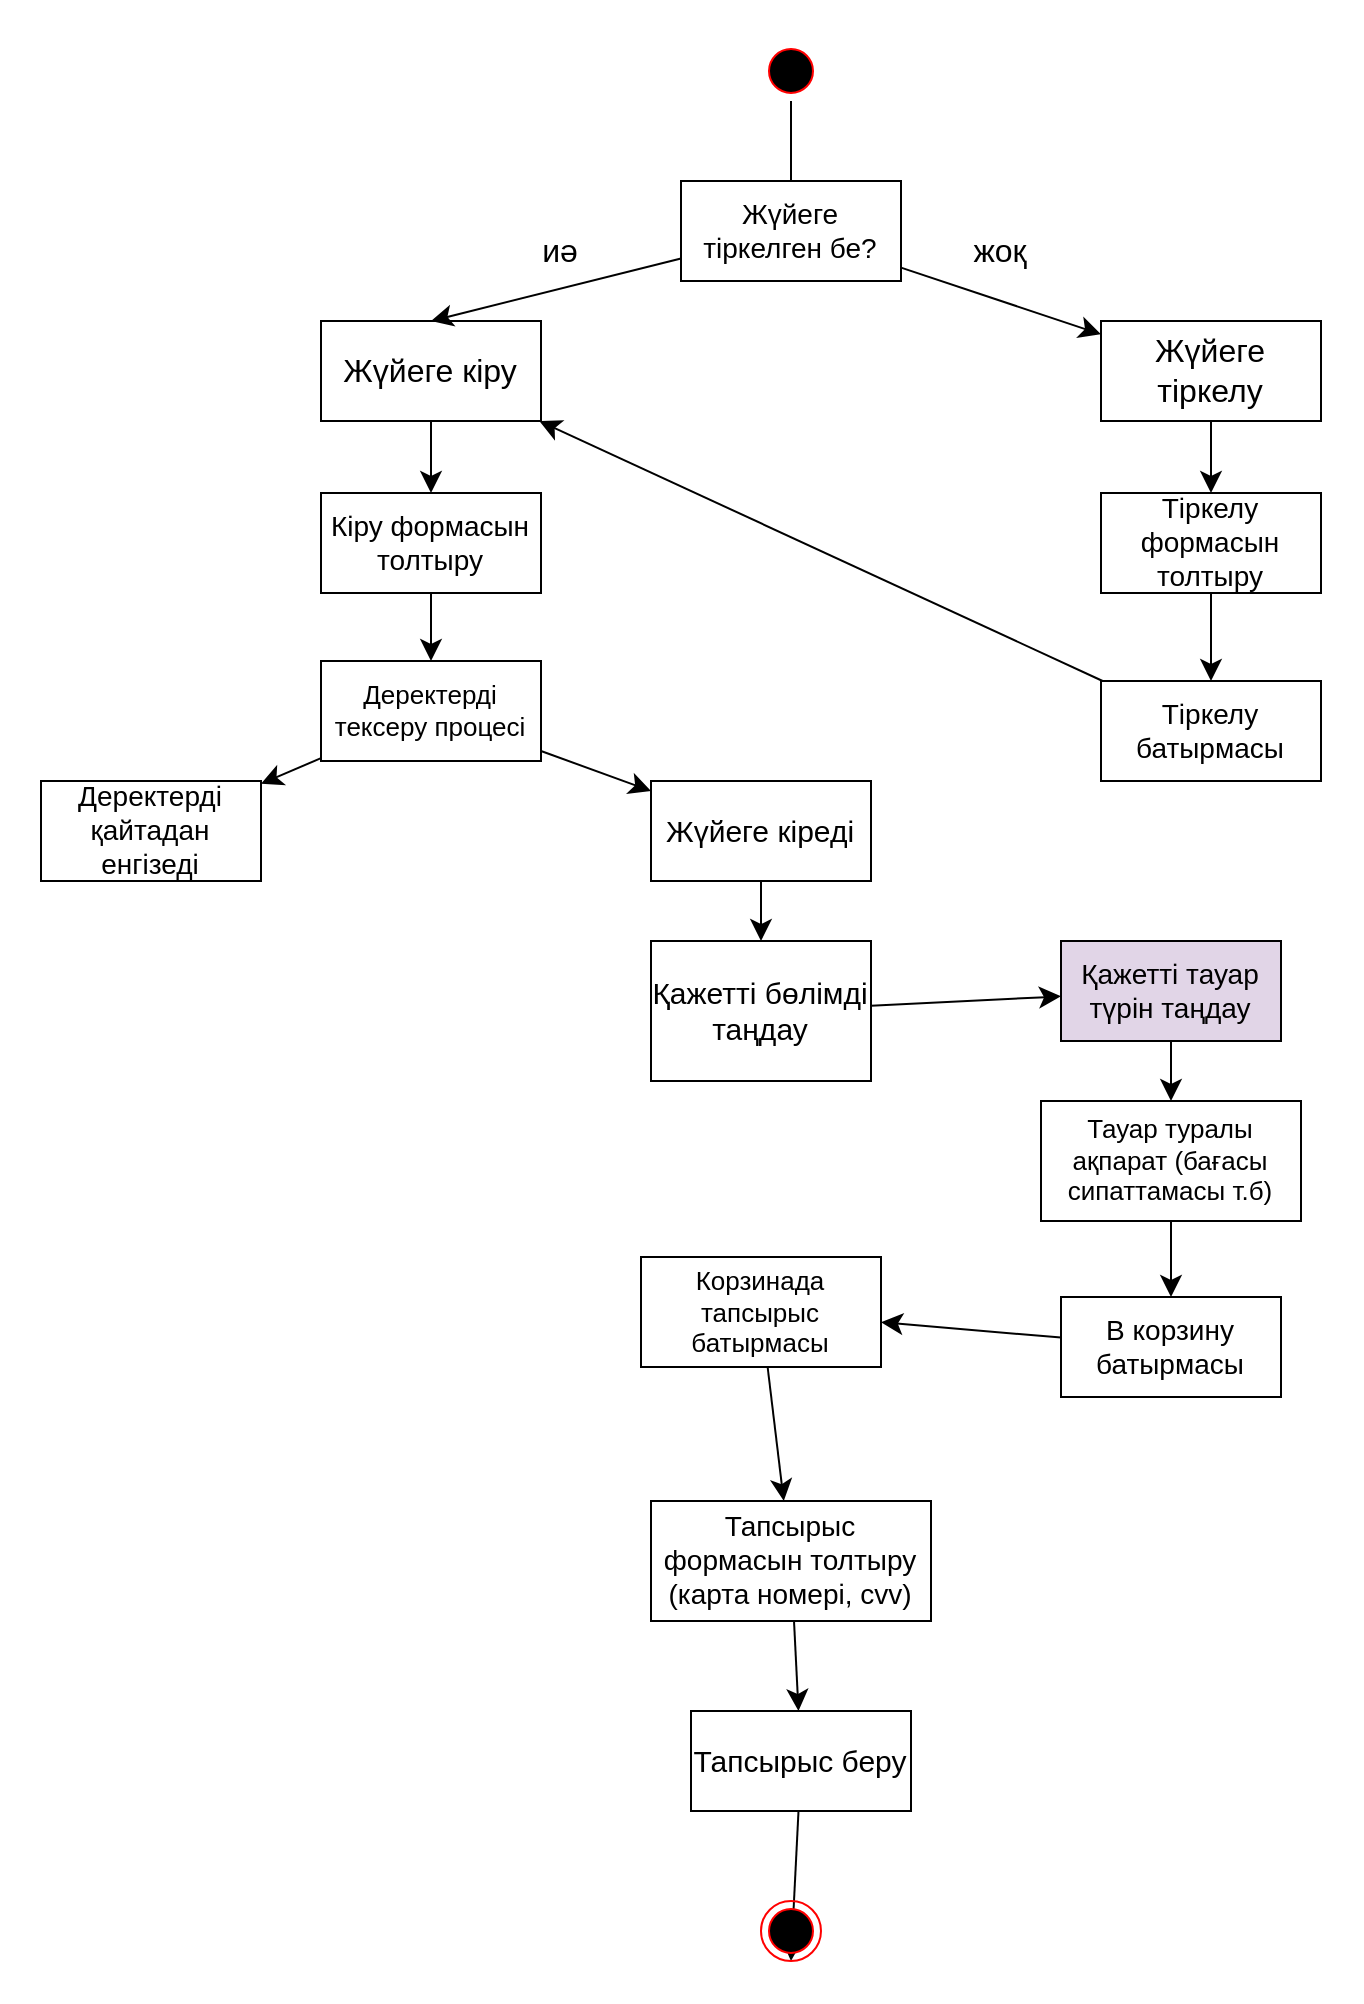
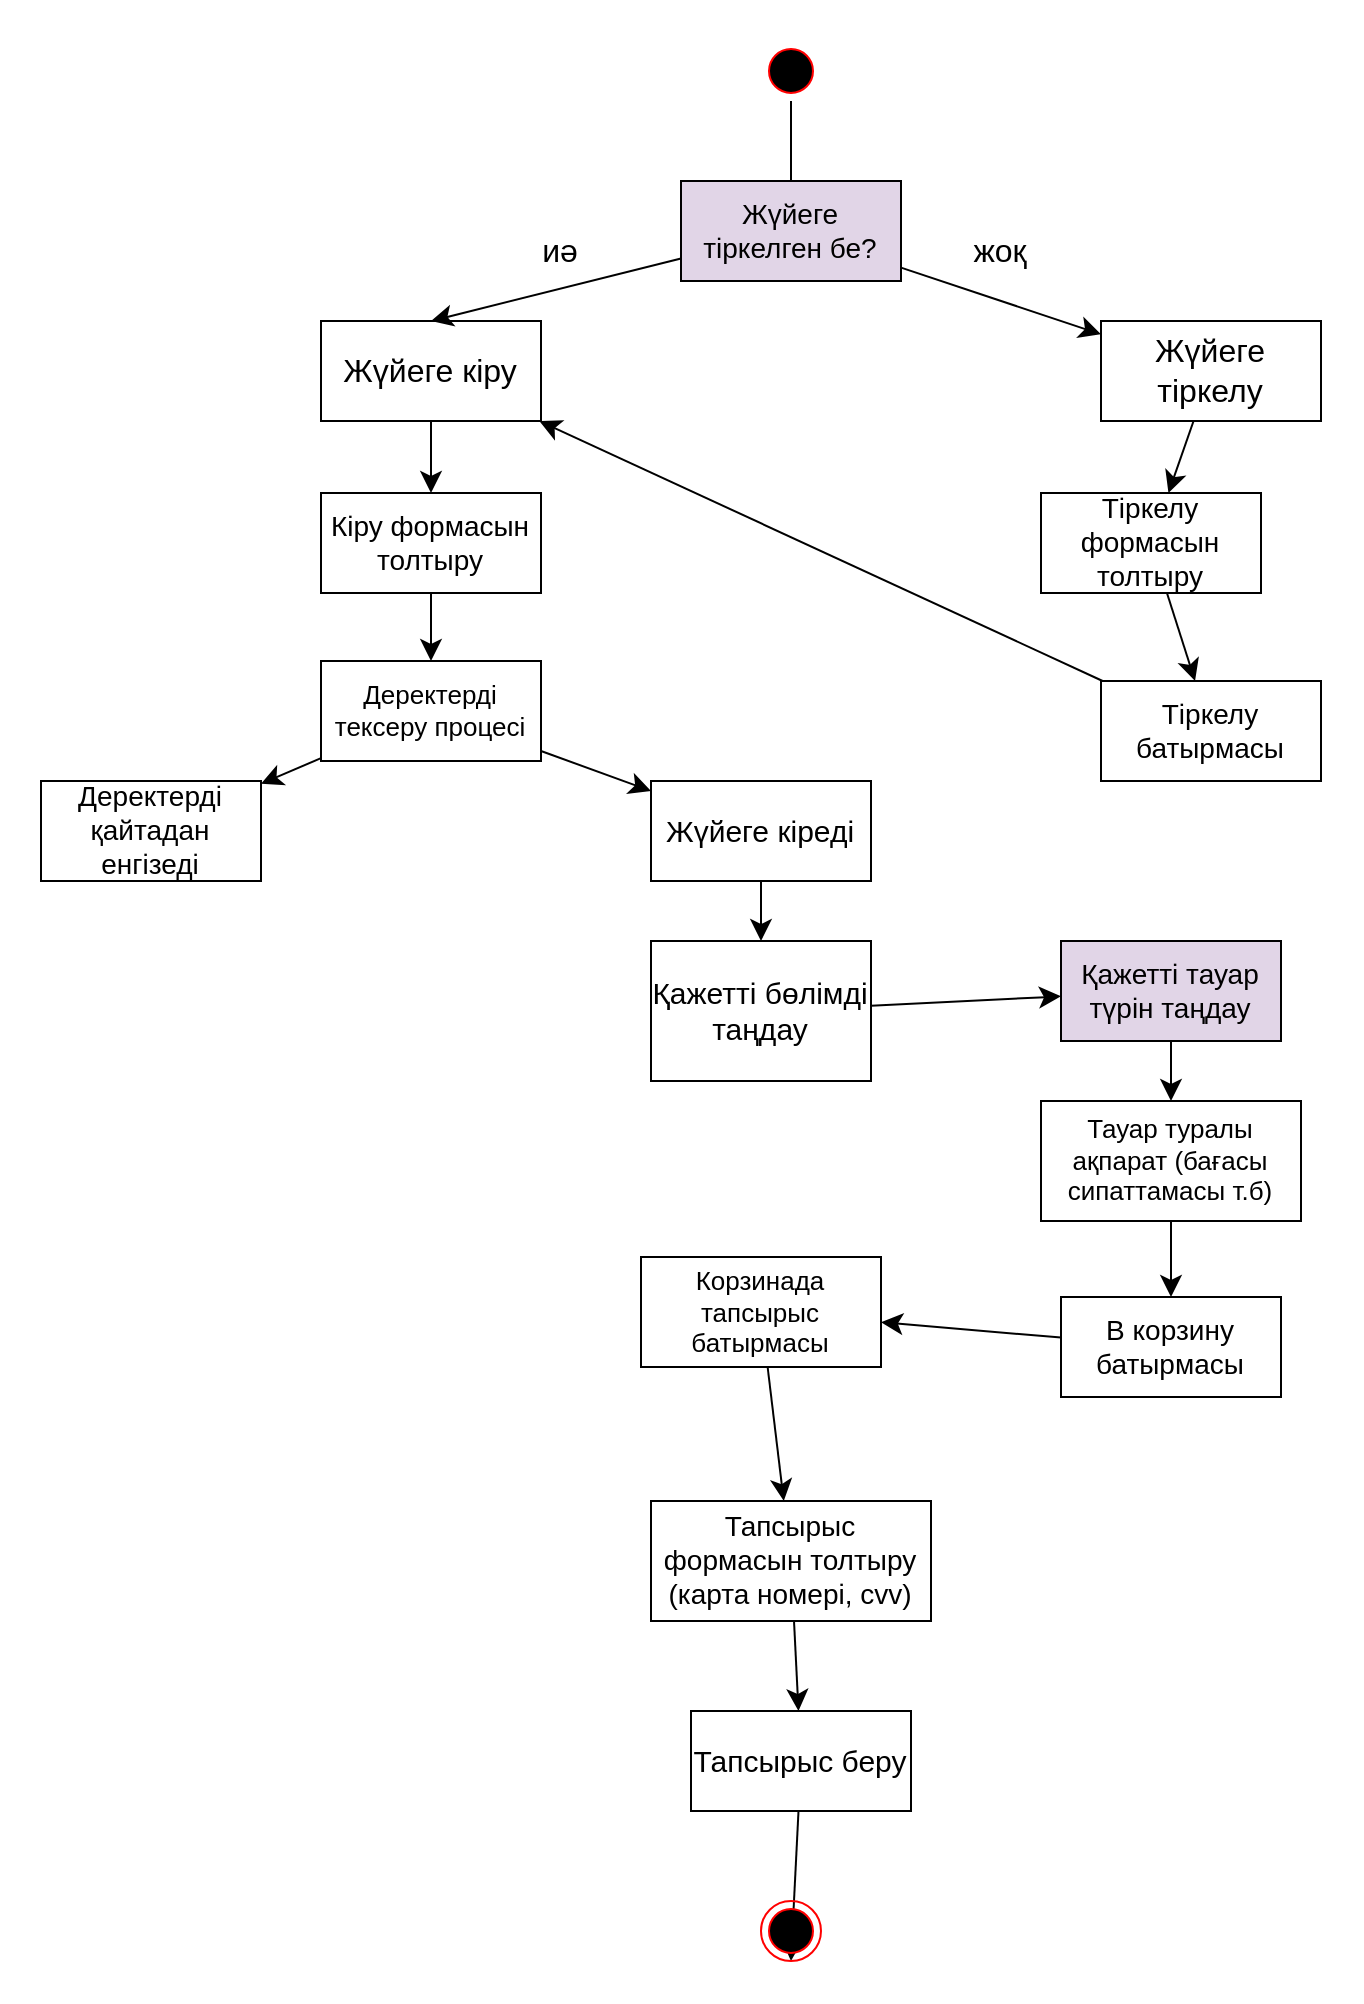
  <mxCell id="0" />
  <mxCell id="1" parent="0" />
  <mxCell id="2" style="edgeStyle=none;curved=1;rounded=0;orthogonalLoop=1;jettySize=auto;html=1;entryX=0.5;entryY=1;entryDx=0;entryDy=0;fontSize=12;startSize=8;endSize=8;" parent="1" source="3" target="19" edge="1"><mxGeometry relative="1" as="geometry" /></mxCell>
  <mxCell id="3" value="" style="ellipse;html=1;shape=startState;fillColor=#000000;strokeColor=#ff0000;" parent="1" vertex="1"><mxGeometry x="380" y="20" width="30" height="30" as="geometry" /></mxCell>
  <mxCell id="4" style="edgeStyle=none;curved=1;rounded=0;orthogonalLoop=1;jettySize=auto;html=1;fontSize=12;startSize=8;endSize=8;" parent="1" source="5" target="27" edge="1"><mxGeometry relative="1" as="geometry" /></mxCell>
  <mxCell id="5" value="&lt;font style=&quot;font-size: 16px;&quot;&gt;Жү&lt;/font&gt;&lt;span style=&quot;font-size: 16px; background-color: initial;&quot;&gt;йеге кіру&lt;/span&gt;" style="html=1;whiteSpace=wrap;fillColor=none;" parent="1" vertex="1"><mxGeometry x="160" y="160" width="110" height="50" as="geometry" /></mxCell>
  <mxCell id="6" value="" style="edgeStyle=none;curved=1;rounded=0;orthogonalLoop=1;jettySize=auto;html=1;fontSize=12;startSize=8;endSize=8;" parent="1" source="7" target="10" edge="1"><mxGeometry relative="1" as="geometry" /></mxCell>
  <mxCell id="7" value="&lt;font style=&quot;font-size: 15px;&quot;&gt;Қажетті бөлімді таңдау&lt;/font&gt;" style="html=1;whiteSpace=wrap;fillColor=none;" parent="1" vertex="1"><mxGeometry x="325" y="470" width="110" height="70" as="geometry" /></mxCell>
  <mxCell id="8" style="edgeStyle=none;curved=1;rounded=0;orthogonalLoop=1;jettySize=auto;html=1;exitX=0;exitY=0.5;exitDx=0;exitDy=0;fontSize=12;startSize=8;endSize=8;" parent="1" source="7" target="7" edge="1"><mxGeometry relative="1" as="geometry" /></mxCell>
  <mxCell id="9" style="edgeStyle=none;curved=1;rounded=0;orthogonalLoop=1;jettySize=auto;html=1;fontSize=12;startSize=8;endSize=8;" parent="1" source="10" target="12" edge="1"><mxGeometry relative="1" as="geometry" /></mxCell>
  <mxCell id="10" value="&lt;font style=&quot;font-size: 14px;&quot;&gt;Қажетті тауар түрін таңдау&lt;/font&gt;" style="html=1;whiteSpace=wrap;fillColor=#e1d5e7;" parent="1" vertex="1"><mxGeometry x="530" y="470" width="110" height="50" as="geometry" /></mxCell>
  <mxCell id="11" style="edgeStyle=none;curved=1;rounded=0;orthogonalLoop=1;jettySize=auto;html=1;fontSize=12;startSize=8;endSize=8;" parent="1" source="12" target="14" edge="1"><mxGeometry relative="1" as="geometry" /></mxCell>
  <mxCell id="12" value="&lt;font style=&quot;font-size: 13px;&quot;&gt;Тауар туралы ақпарат (бағасы сипаттамасы т.б)&lt;/font&gt;" style="html=1;whiteSpace=wrap;" parent="1" vertex="1"><mxGeometry x="520" y="550" width="130" height="60" as="geometry" /></mxCell>
  <mxCell id="13" style="edgeStyle=none;curved=1;rounded=0;orthogonalLoop=1;jettySize=auto;html=1;fontSize=12;startSize=8;endSize=8;" parent="1" source="14" target="16" edge="1"><mxGeometry relative="1" as="geometry" /></mxCell>
  <mxCell id="14" value="&lt;font style=&quot;font-size: 14px;&quot;&gt;В корзину батырмасы&lt;/font&gt;" style="html=1;whiteSpace=wrap;" parent="1" vertex="1"><mxGeometry x="530" y="648" width="110" height="50" as="geometry" /></mxCell>
  <mxCell id="15" style="edgeStyle=none;curved=1;rounded=0;orthogonalLoop=1;jettySize=auto;html=1;fontSize=12;startSize=8;endSize=8;" parent="1" source="16" target="37" edge="1"><mxGeometry relative="1" as="geometry" /></mxCell>
  <mxCell id="16" value="&lt;font style=&quot;font-size: 13px;&quot;&gt;Корзинада тапсырыс батырмасы&lt;/font&gt;" style="html=1;whiteSpace=wrap;" parent="1" vertex="1"><mxGeometry x="320" y="628" width="120" height="55" as="geometry" /></mxCell>
  <mxCell id="17" style="edgeStyle=none;curved=1;rounded=0;orthogonalLoop=1;jettySize=auto;html=1;entryX=0.5;entryY=0;entryDx=0;entryDy=0;fontSize=12;startSize=8;endSize=8;" parent="1" source="19" target="5" edge="1"><mxGeometry relative="1" as="geometry" /></mxCell>
  <mxCell id="18" style="edgeStyle=none;curved=1;rounded=0;orthogonalLoop=1;jettySize=auto;html=1;fontSize=12;startSize=8;endSize=8;" parent="1" source="19" target="21" edge="1"><mxGeometry relative="1" as="geometry" /></mxCell>
- <mxCell id="19" value="&lt;font style=&quot;font-size: 14px;&quot;&gt;Жүйеге тіркелген бе?&lt;/font&gt;" style="html=1;whiteSpace=wrap;" parent="1" vertex="1"><mxGeometry x="340" y="90" width="110" height="50" as="geometry" /></mxCell>
+ <mxCell id="19" value="&lt;font style=&quot;font-size: 14px;&quot;&gt;Жүйеге тіркелген бе?&lt;/font&gt;" style="html=1;whiteSpace=wrap;fillColor=#e1d5e7;" parent="1" vertex="1"><mxGeometry x="340" y="90" width="110" height="50" as="geometry" /></mxCell>
  <mxCell id="20" style="edgeStyle=none;curved=1;rounded=0;orthogonalLoop=1;jettySize=auto;html=1;fontSize=12;startSize=8;endSize=8;" parent="1" source="21" target="23" edge="1"><mxGeometry relative="1" as="geometry" /></mxCell>
  <mxCell id="21" value="&lt;font style=&quot;font-size: 16px;&quot;&gt;Жүйеге тіркелу&lt;/font&gt;" style="html=1;whiteSpace=wrap;" parent="1" vertex="1"><mxGeometry x="550" y="160" width="110" height="50" as="geometry" /></mxCell>
  <mxCell id="22" style="edgeStyle=none;curved=1;rounded=0;orthogonalLoop=1;jettySize=auto;html=1;fontSize=12;startSize=8;endSize=8;" parent="1" source="23" target="25" edge="1"><mxGeometry relative="1" as="geometry" /></mxCell>
- <mxCell id="23" value="&lt;font style=&quot;font-size: 14px;&quot;&gt;Тіркелу формасын толтыру&lt;/font&gt;" style="html=1;whiteSpace=wrap;" parent="1" vertex="1"><mxGeometry x="550" y="246" width="110" height="50" as="geometry" /></mxCell>
+ <mxCell id="23" value="&lt;font style=&quot;font-size: 14px;&quot;&gt;Тіркелу формасын толтыру&lt;/font&gt;" style="html=1;whiteSpace=wrap;" parent="1" vertex="1"><mxGeometry x="520" y="246" width="110" height="50" as="geometry" /></mxCell>
  <mxCell id="24" style="edgeStyle=none;curved=1;rounded=0;orthogonalLoop=1;jettySize=auto;html=1;fontSize=12;startSize=8;endSize=8;" parent="1" source="25" target="5" edge="1"><mxGeometry relative="1" as="geometry" /></mxCell>
  <mxCell id="25" value="&lt;font style=&quot;font-size: 14px;&quot;&gt;Тіркелу батырмасы&lt;/font&gt;" style="html=1;whiteSpace=wrap;" parent="1" vertex="1"><mxGeometry x="550" y="340" width="110" height="50" as="geometry" /></mxCell>
  <mxCell id="26" style="edgeStyle=none;curved=1;rounded=0;orthogonalLoop=1;jettySize=auto;html=1;fontSize=12;startSize=8;endSize=8;" parent="1" source="27" target="30" edge="1"><mxGeometry relative="1" as="geometry" /></mxCell>
  <mxCell id="27" value="&lt;font style=&quot;font-size: 14px;&quot;&gt;Кіру формасын толтыру&lt;/font&gt;" style="html=1;whiteSpace=wrap;" parent="1" vertex="1"><mxGeometry x="160" y="246" width="110" height="50" as="geometry" /></mxCell>
  <mxCell id="28" style="edgeStyle=none;curved=1;rounded=0;orthogonalLoop=1;jettySize=auto;html=1;fontSize=12;startSize=8;endSize=8;" parent="1" source="30" target="31" edge="1"><mxGeometry relative="1" as="geometry" /></mxCell>
  <mxCell id="29" style="edgeStyle=none;curved=1;rounded=0;orthogonalLoop=1;jettySize=auto;html=1;fontSize=12;startSize=8;endSize=8;" parent="1" source="30" target="33" edge="1"><mxGeometry relative="1" as="geometry" /></mxCell>
  <mxCell id="30" value="&lt;font style=&quot;font-size: 13px;&quot;&gt;Деректерді тексеру процесі&lt;/font&gt;" style="html=1;whiteSpace=wrap;" parent="1" vertex="1"><mxGeometry x="160" y="330" width="110" height="50" as="geometry" /></mxCell>
  <mxCell id="31" value="&lt;font style=&quot;font-size: 14px;&quot;&gt;Деректерді қайтадан енгізеді&lt;/font&gt;" style="html=1;whiteSpace=wrap;" parent="1" vertex="1"><mxGeometry x="20" y="390" width="110" height="50" as="geometry" /></mxCell>
  <mxCell id="32" style="edgeStyle=none;curved=1;rounded=0;orthogonalLoop=1;jettySize=auto;html=1;fontSize=12;startSize=8;endSize=8;" parent="1" source="33" target="7" edge="1"><mxGeometry relative="1" as="geometry" /></mxCell>
  <mxCell id="33" value="&lt;font style=&quot;font-size: 15px;&quot;&gt;Жүйеге кіреді&lt;/font&gt;" style="html=1;whiteSpace=wrap;" parent="1" vertex="1"><mxGeometry x="325" y="390" width="110" height="50" as="geometry" /></mxCell>
  <mxCell id="34" value="иә" style="text;strokeColor=none;align=center;fillColor=none;html=1;verticalAlign=middle;whiteSpace=wrap;rounded=0;fontSize=16;" parent="1" vertex="1"><mxGeometry x="250" y="110" width="60" height="30" as="geometry" /></mxCell>
  <mxCell id="35" value="жоқ" style="text;strokeColor=none;align=center;fillColor=none;html=1;verticalAlign=middle;whiteSpace=wrap;rounded=0;fontSize=16;" parent="1" vertex="1"><mxGeometry x="470" y="110" width="60" height="30" as="geometry" /></mxCell>
  <mxCell id="36" style="edgeStyle=none;curved=1;rounded=0;orthogonalLoop=1;jettySize=auto;html=1;fontSize=12;startSize=8;endSize=8;" parent="1" source="37" target="39" edge="1"><mxGeometry relative="1" as="geometry" /></mxCell>
  <mxCell id="37" value="&lt;font style=&quot;font-size: 14px;&quot;&gt;Тапсырыс формасын толтыру (карта номері, cvv)&lt;/font&gt;" style="html=1;whiteSpace=wrap;" parent="1" vertex="1"><mxGeometry x="325" y="750" width="140" height="60" as="geometry" /></mxCell>
  <mxCell id="38" style="edgeStyle=none;curved=1;rounded=0;orthogonalLoop=1;jettySize=auto;html=1;entryX=0.5;entryY=1;entryDx=0;entryDy=0;fontSize=12;startSize=8;endSize=8;" parent="1" source="39" target="40" edge="1"><mxGeometry relative="1" as="geometry" /></mxCell>
  <mxCell id="39" value="&lt;font style=&quot;font-size: 15px;&quot;&gt;Тапсырыс беру&lt;/font&gt;" style="html=1;whiteSpace=wrap;" parent="1" vertex="1"><mxGeometry x="345" y="855" width="110" height="50" as="geometry" /></mxCell>
  <mxCell id="40" value="" style="ellipse;html=1;shape=endState;fillColor=#000000;strokeColor=#ff0000;" parent="1" vertex="1"><mxGeometry x="380" y="950" width="30" height="30" as="geometry" /></mxCell>
